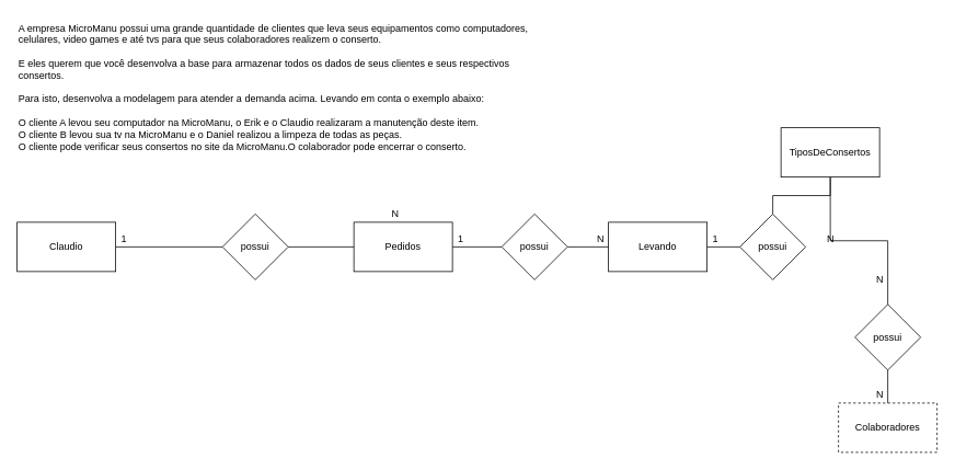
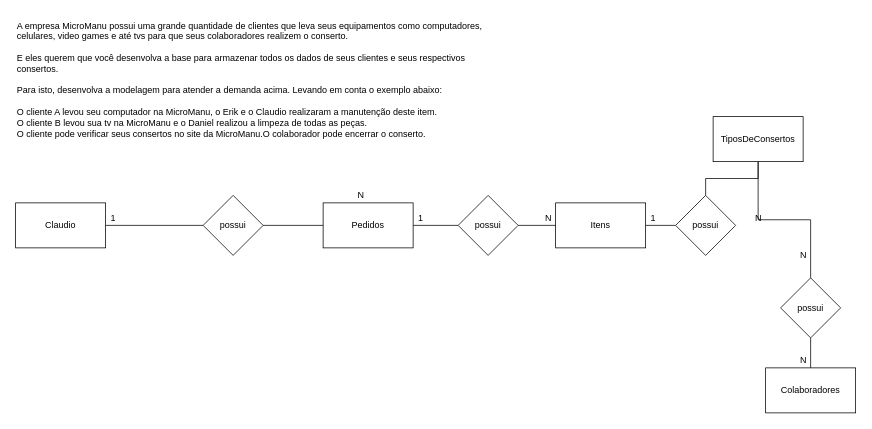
  <mxCell id="0" />
  <mxCell id="1" parent="0" />
  <mxCell id="2" value="A empresa MicroManu possui uma grande quantidade de clientes que leva seus equipamentos como computadores, celulares, video games e até tvs para que seus colaboradores realizem o conserto.&lt;br&gt;&lt;br&gt;E eles querem que você desenvolva a base para armazenar todos os dados de seus clientes e seus respectivos consertos.&lt;br&gt;&lt;br&gt;Para isto, desenvolva a modelagem para atender a demanda acima. Levando em conta o exemplo abaixo:&lt;br&gt;&lt;br&gt;O cliente A levou seu computador na MicroManu, o Erik e o Claudio realizaram a manutenção deste item.&lt;br&gt;O cliente B levou sua tv na MicroManu e o Daniel realizou a limpeza de todas as peças.&lt;br&gt;O cliente pode verificar seus consertos no site da MicroManu.O colaborador pode encerrar o conserto." style="text;whiteSpace=wrap;html=1;" parent="1" vertex="1"><mxGeometry x="20" y="20" width="630" height="180" as="geometry" /></mxCell>
  <mxCell id="3" value="" style="edgeStyle=orthogonalEdgeStyle;rounded=0;orthogonalLoop=1;jettySize=auto;html=1;endArrow=none;endFill=0;" parent="1" source="4" target="13" edge="1"><mxGeometry relative="1" as="geometry"><Array as="points"><mxPoint x="110" y="300" /></Array></mxGeometry></mxCell>
  <mxCell id="4" value="Claudio" style="rounded=0;whiteSpace=wrap;html=1;" parent="1" vertex="1"><mxGeometry x="20" y="270" width="120" height="60" as="geometry" /></mxCell>
  <mxCell id="5" value="" style="edgeStyle=orthogonalEdgeStyle;rounded=0;orthogonalLoop=1;jettySize=auto;html=1;endArrow=none;endFill=0;" parent="1" source="6" target="17" edge="1"><mxGeometry relative="1" as="geometry" /></mxCell>
  <mxCell id="6" value="Pedidos" style="rounded=0;whiteSpace=wrap;html=1;" parent="1" vertex="1"><mxGeometry x="430" y="270" width="120" height="60" as="geometry" /></mxCell>
  <mxCell id="7" value="" style="edgeStyle=orthogonalEdgeStyle;rounded=0;orthogonalLoop=1;jettySize=auto;html=1;endArrow=none;endFill=0;" parent="1" source="8" target="19" edge="1"><mxGeometry relative="1" as="geometry" /></mxCell>
- <mxCell id="8" value="Levando" style="rounded=0;whiteSpace=wrap;html=1;" parent="1" vertex="1"><mxGeometry x="740" y="270" width="120" height="60" as="geometry" /></mxCell>
+ <mxCell id="8" value="Itens" style="rounded=0;whiteSpace=wrap;html=1;" parent="1" vertex="1"><mxGeometry x="740" y="270" width="120" height="60" as="geometry" /></mxCell>
  <mxCell id="9" value="" style="edgeStyle=orthogonalEdgeStyle;rounded=0;orthogonalLoop=1;jettySize=auto;html=1;endArrow=none;endFill=0;" parent="1" source="10" target="15" edge="1"><mxGeometry relative="1" as="geometry" /></mxCell>
  <mxCell id="10" value="TiposDeConsertos" style="rounded=0;whiteSpace=wrap;html=1;" parent="1" vertex="1"><mxGeometry x="950" y="155" width="120" height="60" as="geometry" /></mxCell>
- <mxCell id="11" value="Colaboradores" style="rounded=0;whiteSpace=wrap;html=1;dashed=1;" parent="1" vertex="1"><mxGeometry x="1020" y="490" width="120" height="60" as="geometry" /></mxCell>
+ <mxCell id="11" value="Colaboradores" style="rounded=0;whiteSpace=wrap;html=1;" parent="1" vertex="1"><mxGeometry x="1020" y="490" width="120" height="60" as="geometry" /></mxCell>
  <mxCell id="12" value="" style="edgeStyle=orthogonalEdgeStyle;rounded=0;orthogonalLoop=1;jettySize=auto;html=1;endArrow=none;endFill=0;" parent="1" source="13" target="6" edge="1"><mxGeometry relative="1" as="geometry" /></mxCell>
  <mxCell id="13" value="possui" style="rhombus;whiteSpace=wrap;html=1;" parent="1" vertex="1"><mxGeometry x="270" y="260" width="80" height="80" as="geometry" /></mxCell>
  <mxCell id="14" value="" style="edgeStyle=orthogonalEdgeStyle;rounded=0;orthogonalLoop=1;jettySize=auto;html=1;endArrow=none;endFill=0;" parent="1" source="15" target="11" edge="1"><mxGeometry relative="1" as="geometry" /></mxCell>
  <mxCell id="15" value="possui" style="rhombus;whiteSpace=wrap;html=1;" parent="1" vertex="1"><mxGeometry x="1040" y="370" width="80" height="80" as="geometry" /></mxCell>
  <mxCell id="16" value="" style="edgeStyle=orthogonalEdgeStyle;rounded=0;orthogonalLoop=1;jettySize=auto;html=1;endArrow=none;endFill=0;" parent="1" source="17" target="8" edge="1"><mxGeometry relative="1" as="geometry" /></mxCell>
  <mxCell id="17" value="possui" style="rhombus;whiteSpace=wrap;html=1;" parent="1" vertex="1"><mxGeometry x="610" y="260" width="80" height="80" as="geometry" /></mxCell>
  <mxCell id="18" value="" style="edgeStyle=orthogonalEdgeStyle;rounded=0;orthogonalLoop=1;jettySize=auto;html=1;endArrow=none;endFill=0;" parent="1" source="19" target="10" edge="1"><mxGeometry relative="1" as="geometry" /></mxCell>
  <mxCell id="19" value="possui" style="rhombus;whiteSpace=wrap;html=1;" parent="1" vertex="1"><mxGeometry x="900" y="260" width="80" height="80" as="geometry" /></mxCell>
  <mxCell id="20" value="N" style="text;html=1;align=center;verticalAlign=middle;resizable=0;points=[];autosize=1;" parent="1" vertex="1"><mxGeometry x="470" y="250" width="20" height="20" as="geometry" /></mxCell>
  <mxCell id="21" value="1" style="text;html=1;align=center;verticalAlign=middle;resizable=0;points=[];autosize=1;" parent="1" vertex="1"><mxGeometry x="140" y="280" width="20" height="20" as="geometry" /></mxCell>
  <mxCell id="22" value="1" style="text;html=1;align=center;verticalAlign=middle;resizable=0;points=[];autosize=1;" parent="1" vertex="1"><mxGeometry x="550" y="280" width="20" height="20" as="geometry" /></mxCell>
  <mxCell id="23" value="N" style="text;html=1;align=center;verticalAlign=middle;resizable=0;points=[];autosize=1;" parent="1" vertex="1"><mxGeometry x="720" y="280" width="20" height="20" as="geometry" /></mxCell>
  <mxCell id="24" value="1" style="text;html=1;align=center;verticalAlign=middle;resizable=0;points=[];autosize=1;" parent="1" vertex="1"><mxGeometry x="860" y="280" width="20" height="20" as="geometry" /></mxCell>
  <mxCell id="25" value="N" style="text;html=1;align=center;verticalAlign=middle;resizable=0;points=[];autosize=1;" parent="1" vertex="1"><mxGeometry x="1000" y="280" width="20" height="20" as="geometry" /></mxCell>
  <mxCell id="26" value="N" style="text;html=1;align=center;verticalAlign=middle;resizable=0;points=[];autosize=1;" parent="1" vertex="1"><mxGeometry x="1060" y="470" width="20" height="20" as="geometry" /></mxCell>
  <mxCell id="27" value="N" style="text;html=1;align=center;verticalAlign=middle;resizable=0;points=[];autosize=1;" parent="1" vertex="1"><mxGeometry x="1060" y="330" width="20" height="20" as="geometry" /></mxCell>
